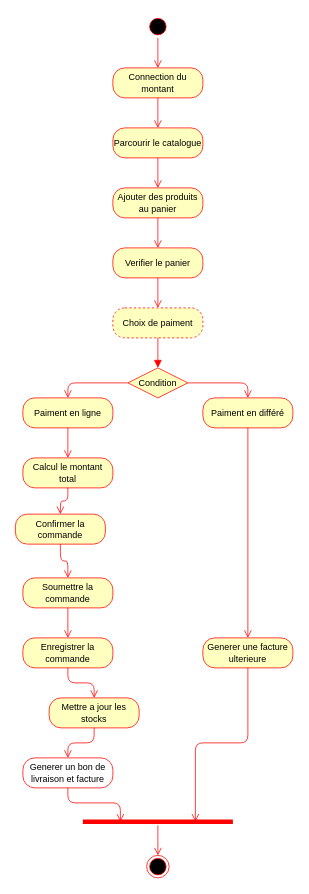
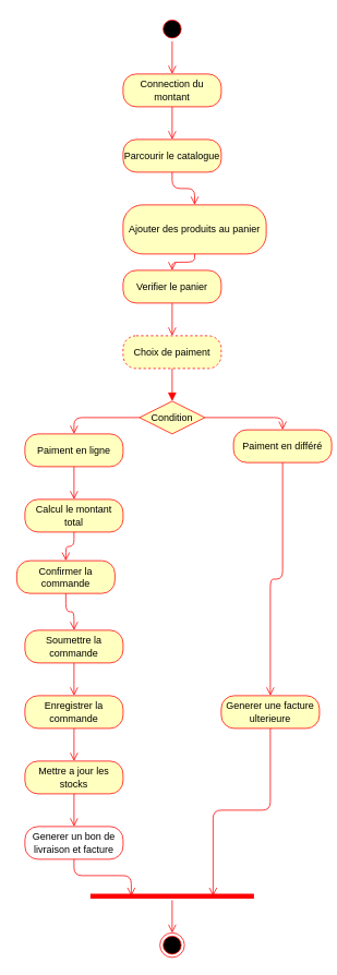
  <mxCell id="0" />
  <mxCell id="1" parent="0" />
  <mxCell id="2" value="" style="ellipse;html=1;shape=startState;fillColor=#000000;strokeColor=#ff0000;" vertex="1" parent="1"><mxGeometry x="195" y="20" width="30" height="30" as="geometry" /></mxCell>
  <mxCell id="3" value="" style="edgeStyle=orthogonalEdgeStyle;html=1;verticalAlign=bottom;endArrow=open;endSize=8;strokeColor=#ff0000;entryX=0.5;entryY=0;entryDx=0;entryDy=0;" edge="1" source="2" parent="1" target="4"><mxGeometry relative="1" as="geometry"><mxPoint x="210" y="110" as="targetPoint" /></mxGeometry></mxCell>
  <mxCell id="4" value="Connection du montant" style="rounded=1;whiteSpace=wrap;html=1;arcSize=40;fontColor=#000000;fillColor=#ffffc0;strokeColor=#ff0000;" vertex="1" parent="1"><mxGeometry x="150" y="90" width="120" height="40" as="geometry" /></mxCell>
  <mxCell id="5" value="" style="edgeStyle=orthogonalEdgeStyle;html=1;verticalAlign=bottom;endArrow=open;endSize=8;strokeColor=#ff0000;entryX=0.5;entryY=0;entryDx=0;entryDy=0;" edge="1" source="4" parent="1" target="6"><mxGeometry relative="1" as="geometry"><mxPoint x="210" y="210" as="targetPoint" /></mxGeometry></mxCell>
  <mxCell id="6" value="Parcourir le catalogue" style="rounded=1;whiteSpace=wrap;html=1;arcSize=40;fontColor=#000000;fillColor=#ffffc0;strokeColor=#ff0000;" vertex="1" parent="1"><mxGeometry x="150" y="170" width="120" height="40" as="geometry" /></mxCell>
  <mxCell id="7" value="" style="edgeStyle=orthogonalEdgeStyle;html=1;verticalAlign=bottom;endArrow=open;endSize=8;strokeColor=#ff0000;entryX=0.5;entryY=0;entryDx=0;entryDy=0;" edge="1" source="6" parent="1" target="8"><mxGeometry relative="1" as="geometry"><mxPoint x="210" y="310" as="targetPoint" /></mxGeometry></mxCell>
- <mxCell id="8" value="Ajouter des produits au panier" style="rounded=1;whiteSpace=wrap;html=1;arcSize=40;fontColor=#000000;fillColor=#ffffc0;strokeColor=#ff0000;" vertex="1" parent="1"><mxGeometry x="150" y="250" width="120" height="40" as="geometry" /></mxCell>
+ <mxCell id="8" value="Ajouter des produits au panier" style="rounded=1;whiteSpace=wrap;html=1;arcSize=40;fontColor=#000000;fillColor=#ffffc0;strokeColor=#ff0000;" vertex="1" parent="1"><mxGeometry x="150" y="250" width="175" height="60" as="geometry" /></mxCell>
  <mxCell id="9" value="" style="edgeStyle=orthogonalEdgeStyle;html=1;verticalAlign=bottom;endArrow=open;endSize=8;strokeColor=#ff0000;entryX=0.5;entryY=0;entryDx=0;entryDy=0;" edge="1" source="8" parent="1" target="10"><mxGeometry relative="1" as="geometry"><mxPoint x="210" y="410" as="targetPoint" /></mxGeometry></mxCell>
  <mxCell id="10" value="Verifier le panier" style="rounded=1;whiteSpace=wrap;html=1;arcSize=40;fontColor=#000000;fillColor=#ffffc0;strokeColor=#ff0000;" vertex="1" parent="1"><mxGeometry x="150" y="330" width="120" height="40" as="geometry" /></mxCell>
  <mxCell id="11" value="" style="edgeStyle=orthogonalEdgeStyle;html=1;verticalAlign=bottom;endArrow=open;endSize=8;strokeColor=#ff0000;entryX=0.5;entryY=0;entryDx=0;entryDy=0;" edge="1" source="10" parent="1" target="12"><mxGeometry relative="1" as="geometry"><mxPoint x="210" y="510" as="targetPoint" /></mxGeometry></mxCell>
  <mxCell id="12" value="Choix de paiment" style="rounded=1;whiteSpace=wrap;html=1;arcSize=40;fontColor=#000000;fillColor=#ffffc0;strokeColor=#ff0000;dashed=1;" vertex="1" parent="1"><mxGeometry x="150" y="410" width="120" height="40" as="geometry" /></mxCell>
  <mxCell id="13" value="" style="edgeStyle=orthogonalEdgeStyle;html=1;verticalAlign=bottom;endArrow=block;endSize=8;strokeColor=#ff0000;entryX=0.5;entryY=0;entryDx=0;entryDy=0;" edge="1" source="12" parent="1" target="14"><mxGeometry relative="1" as="geometry"><mxPoint x="210" y="610" as="targetPoint" /></mxGeometry></mxCell>
  <mxCell id="14" value="Condition" style="rhombus;whiteSpace=wrap;html=1;fillColor=#ffffc0;strokeColor=#ff0000;" vertex="1" parent="1"><mxGeometry x="170" y="490" width="80" height="40" as="geometry" /></mxCell>
  <mxCell id="15" value="" style="edgeStyle=orthogonalEdgeStyle;html=1;align=left;verticalAlign=bottom;endArrow=open;endSize=8;strokeColor=#ff0000;entryX=0.5;entryY=0;entryDx=0;entryDy=0;" edge="1" source="14" parent="1" target="19"><mxGeometry x="-0.571" y="10" relative="1" as="geometry"><mxPoint x="331" y="690" as="targetPoint" /><mxPoint as="offset" /></mxGeometry></mxCell>
  <mxCell id="16" value="" style="edgeStyle=orthogonalEdgeStyle;html=1;align=left;verticalAlign=top;endArrow=open;endSize=8;strokeColor=#ff0000;entryX=0.5;entryY=0;entryDx=0;entryDy=0;" edge="1" source="14" parent="1" target="17"><mxGeometry x="-0.429" y="-30" relative="1" as="geometry"><mxPoint x="91" y="690" as="targetPoint" /><mxPoint as="offset" /></mxGeometry></mxCell>
  <mxCell id="17" value="Paiment en ligne" style="rounded=1;whiteSpace=wrap;html=1;arcSize=40;fontColor=#000000;fillColor=#ffffc0;strokeColor=#ff0000;" vertex="1" parent="1"><mxGeometry x="30" y="530" width="120" height="40" as="geometry" /></mxCell>
  <mxCell id="18" value="" style="edgeStyle=orthogonalEdgeStyle;html=1;verticalAlign=bottom;endArrow=open;endSize=8;strokeColor=#ff0000;entryX=0.5;entryY=0;entryDx=0;entryDy=0;" edge="1" source="17" parent="1" target="21"><mxGeometry relative="1" as="geometry"><mxPoint x="90" y="790" as="targetPoint" /></mxGeometry></mxCell>
- <mxCell id="19" value="Paiment en différé" style="rounded=1;whiteSpace=wrap;html=1;arcSize=40;fontColor=#000000;fillColor=#ffffc0;strokeColor=#ff0000;" vertex="1" parent="1"><mxGeometry x="270" y="530" width="120" height="40" as="geometry" /></mxCell>
+ <mxCell id="19" value="Paiment en différé" style="rounded=1;whiteSpace=wrap;html=1;arcSize=40;fontColor=#000000;fillColor=#ffffc0;strokeColor=#ff0000;" vertex="1" parent="1"><mxGeometry x="285" y="525" width="120" height="40" as="geometry" /></mxCell>
  <mxCell id="20" value="" style="edgeStyle=orthogonalEdgeStyle;html=1;verticalAlign=bottom;endArrow=open;endSize=8;strokeColor=#ff0000;" edge="1" source="19" parent="1" target="33"><mxGeometry relative="1" as="geometry"><mxPoint x="330" y="790" as="targetPoint" /></mxGeometry></mxCell>
  <mxCell id="21" value="Calcul le montant total" style="rounded=1;whiteSpace=wrap;html=1;arcSize=40;fontColor=#000000;fillColor=#ffffc0;strokeColor=#ff0000;" vertex="1" parent="1"><mxGeometry x="30" y="610" width="120" height="40" as="geometry" /></mxCell>
  <mxCell id="22" value="" style="edgeStyle=orthogonalEdgeStyle;html=1;verticalAlign=bottom;endArrow=open;endSize=8;strokeColor=#ff0000;entryX=0.5;entryY=0;entryDx=0;entryDy=0;" edge="1" source="21" parent="1" target="23"><mxGeometry relative="1" as="geometry"><mxPoint x="90" y="890" as="targetPoint" /></mxGeometry></mxCell>
  <mxCell id="23" value="Confirmer la commande" style="rounded=1;whiteSpace=wrap;html=1;arcSize=40;fontColor=#000000;fillColor=#ffffc0;strokeColor=#ff0000;" vertex="1" parent="1"><mxGeometry x="20" y="685" width="120" height="40" as="geometry" /></mxCell>
  <mxCell id="24" value="" style="edgeStyle=orthogonalEdgeStyle;html=1;verticalAlign=bottom;endArrow=open;endSize=8;strokeColor=#ff0000;entryX=0.5;entryY=0;entryDx=0;entryDy=0;" edge="1" source="23" parent="1" target="25"><mxGeometry relative="1" as="geometry"><mxPoint x="90" y="990" as="targetPoint" /></mxGeometry></mxCell>
  <mxCell id="25" value="Soumettre la commande" style="rounded=1;whiteSpace=wrap;html=1;arcSize=40;fontColor=#000000;fillColor=#ffffc0;strokeColor=#ff0000;" vertex="1" parent="1"><mxGeometry x="30" y="770" width="120" height="40" as="geometry" /></mxCell>
  <mxCell id="26" value="" style="edgeStyle=orthogonalEdgeStyle;html=1;verticalAlign=bottom;endArrow=open;endSize=8;strokeColor=#ff0000;entryX=0.5;entryY=0;entryDx=0;entryDy=0;" edge="1" source="25" parent="1" target="27"><mxGeometry relative="1" as="geometry"><mxPoint x="90" y="870" as="targetPoint" /></mxGeometry></mxCell>
  <mxCell id="27" value="Enregistrer la commande" style="rounded=1;whiteSpace=wrap;html=1;arcSize=40;fontColor=#000000;fillColor=#ffffc0;strokeColor=#ff0000;" vertex="1" parent="1"><mxGeometry x="30" y="850" width="120" height="40" as="geometry" /></mxCell>
  <mxCell id="28" value="" style="edgeStyle=orthogonalEdgeStyle;html=1;verticalAlign=bottom;endArrow=open;endSize=8;strokeColor=#ff0000;entryX=0.5;entryY=0;entryDx=0;entryDy=0;" edge="1" source="27" parent="1" target="29"><mxGeometry relative="1" as="geometry"><mxPoint x="90" y="970" as="targetPoint" /></mxGeometry></mxCell>
- <mxCell id="29" value="Mettre a jour les stocks" style="rounded=1;whiteSpace=wrap;html=1;arcSize=40;fontColor=#000000;fillColor=#ffffc0;strokeColor=#ff0000;" vertex="1" parent="1"><mxGeometry x="65" y="930" width="120" height="40" as="geometry" /></mxCell>
+ <mxCell id="29" value="Mettre a jour les stocks" style="rounded=1;whiteSpace=wrap;html=1;arcSize=40;fontColor=#000000;fillColor=#ffffc0;strokeColor=#ff0000;" vertex="1" parent="1"><mxGeometry x="30" y="930" width="120" height="40" as="geometry" /></mxCell>
  <mxCell id="30" value="" style="edgeStyle=orthogonalEdgeStyle;html=1;verticalAlign=bottom;endArrow=open;endSize=8;strokeColor=#ff0000;entryX=0.5;entryY=0;entryDx=0;entryDy=0;" edge="1" source="29" parent="1" target="31"><mxGeometry relative="1" as="geometry"><mxPoint x="91" y="1010" as="targetPoint" /></mxGeometry></mxCell>
  <mxCell id="31" value="Generer un bon de livraison et facture" style="rounded=1;whiteSpace=wrap;html=1;arcSize=40;fontColor=#000000;fillColor=#ffffff;strokeColor=#ff0000;" vertex="1" parent="1"><mxGeometry x="30" y="1010" width="120" height="40" as="geometry" /></mxCell>
  <mxCell id="32" value="" style="edgeStyle=orthogonalEdgeStyle;html=1;verticalAlign=bottom;endArrow=open;endSize=8;strokeColor=#ff0000;entryX=0.25;entryY=0.5;entryDx=0;entryDy=0;entryPerimeter=0;" edge="1" source="31" parent="1" target="34"><mxGeometry relative="1" as="geometry"><mxPoint x="90" y="1090" as="targetPoint" /></mxGeometry></mxCell>
  <mxCell id="33" value="Generer une facture ulterieure" style="rounded=1;whiteSpace=wrap;html=1;arcSize=40;fontColor=#000000;fillColor=#ffffc0;strokeColor=#ff0000;" vertex="1" parent="1"><mxGeometry x="270" y="850" width="120" height="40" as="geometry" /></mxCell>
  <mxCell id="34" value="" style="shape=line;html=1;strokeWidth=6;strokeColor=#ff0000;" vertex="1" parent="1"><mxGeometry x="110" y="1090" width="200" height="10" as="geometry" /></mxCell>
  <mxCell id="35" value="" style="edgeStyle=orthogonalEdgeStyle;html=1;verticalAlign=bottom;endArrow=open;endSize=8;strokeColor=#ff0000;entryX=0.5;entryY=0;entryDx=0;entryDy=0;" edge="1" source="34" parent="1" target="37"><mxGeometry relative="1" as="geometry"><mxPoint x="210" y="1200" as="targetPoint" /></mxGeometry></mxCell>
  <mxCell id="36" value="" style="edgeStyle=orthogonalEdgeStyle;html=1;verticalAlign=bottom;endArrow=open;endSize=8;strokeColor=#ff0000;exitX=0.5;exitY=1;exitDx=0;exitDy=0;entryX=0.75;entryY=0.5;entryDx=0;entryDy=0;entryPerimeter=0;" edge="1" source="33" parent="1" target="34"><mxGeometry relative="1" as="geometry"><mxPoint x="321" y="1050" as="targetPoint" /><mxPoint x="321" y="990" as="sourcePoint" /></mxGeometry></mxCell>
  <mxCell id="37" value="" style="ellipse;html=1;shape=endState;fillColor=#000000;strokeColor=#ff0000;" vertex="1" parent="1"><mxGeometry x="195" y="1140" width="30" height="30" as="geometry" /></mxCell>
